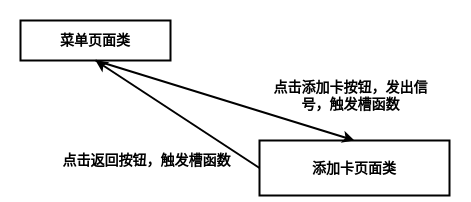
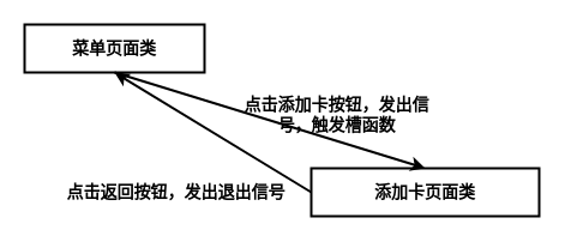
  <mxCell id="0" />
  <mxCell id="1" parent="0" />
  <mxCell id="2" value="&lt;b&gt;&lt;font style=&quot;font-size: 14px;&quot;&gt;菜单页面类&lt;/font&gt;&lt;/b&gt;" style="rounded=0;whiteSpace=wrap;html=1;strokeWidth=2;" parent="1" vertex="1"><mxGeometry x="20" y="20" width="150" height="40" as="geometry" /></mxCell>
- <mxCell id="3" value="&lt;b&gt;&lt;font style=&quot;font-size: 14px;&quot;&gt;添加卡页面类&lt;/font&gt;&lt;/b&gt;" style="rounded=0;whiteSpace=wrap;html=1;strokeWidth=2;" parent="1" vertex="1"><mxGeometry x="259" y="140" width="190" height="55" as="geometry" /></mxCell>
+ <mxCell id="3" value="&lt;b&gt;&lt;font style=&quot;font-size: 14px;&quot;&gt;添加卡页面类&lt;/font&gt;&lt;/b&gt;" style="rounded=0;whiteSpace=wrap;html=1;strokeWidth=2;" parent="1" vertex="1"><mxGeometry x="259" y="140" width="190" height="40" as="geometry" /></mxCell>
  <mxCell id="4" value="" style="endArrow=classic;html=1;rounded=0;fontSize=14;entryX=0.5;entryY=0;entryDx=0;entryDy=0;exitX=0.5;exitY=1;exitDx=0;exitDy=0;strokeWidth=2;" parent="1" source="2" target="3" edge="1"><mxGeometry width="50" height="50" relative="1" as="geometry"><mxPoint x="210" y="80" as="sourcePoint" /><mxPoint x="110" y="240" as="targetPoint" /></mxGeometry></mxCell>
  <mxCell id="5" value="" style="endArrow=classic;html=1;rounded=0;strokeWidth=2;fontSize=14;entryX=0.5;entryY=1;entryDx=0;entryDy=0;exitX=0;exitY=0.5;exitDx=0;exitDy=0;" parent="1" source="3" target="2" edge="1"><mxGeometry width="50" height="50" relative="1" as="geometry"><mxPoint x="259" y="200" as="sourcePoint" /><mxPoint x="115" y="100" as="targetPoint" /></mxGeometry></mxCell>
- <mxCell id="6" value="&lt;b&gt;点击添加卡按钮，发出信号，触发槽函数&lt;/b&gt;" style="text;html=1;strokeColor=none;fillColor=none;align=center;verticalAlign=middle;whiteSpace=wrap;rounded=0;fontSize=14;" parent="1" vertex="1"><mxGeometry x="271" y="80" width="159" height="30" as="geometry" /></mxCell>
- <mxCell id="7" value="&lt;b&gt;点击返回按钮，触发槽函数&lt;/b&gt;" style="text;html=1;strokeColor=none;fillColor=none;align=center;verticalAlign=middle;whiteSpace=wrap;rounded=0;fontSize=14;" vertex="1" parent="1"><mxGeometry x="50" y="145" width="192.5" height="30" as="geometry" /></mxCell>
+ <mxCell id="6" value="&lt;b&gt;点击添加卡按钮，发出信号，触发槽函数&lt;/b&gt;" style="text;html=1;strokeColor=none;fillColor=none;align=center;verticalAlign=middle;whiteSpace=wrap;rounded=0;fontSize=14;" parent="1" vertex="1"><mxGeometry x="201" y="80" width="159" height="30" as="geometry" /></mxCell>
+ <mxCell id="7" value="&lt;b&gt;点击返回按钮，发出退出信号&lt;/b&gt;" style="text;html=1;strokeColor=none;fillColor=none;align=center;verticalAlign=middle;whiteSpace=wrap;rounded=0;fontSize=14;" vertex="1" parent="1"><mxGeometry x="50" y="145" width="192.5" height="30" as="geometry" /></mxCell>
